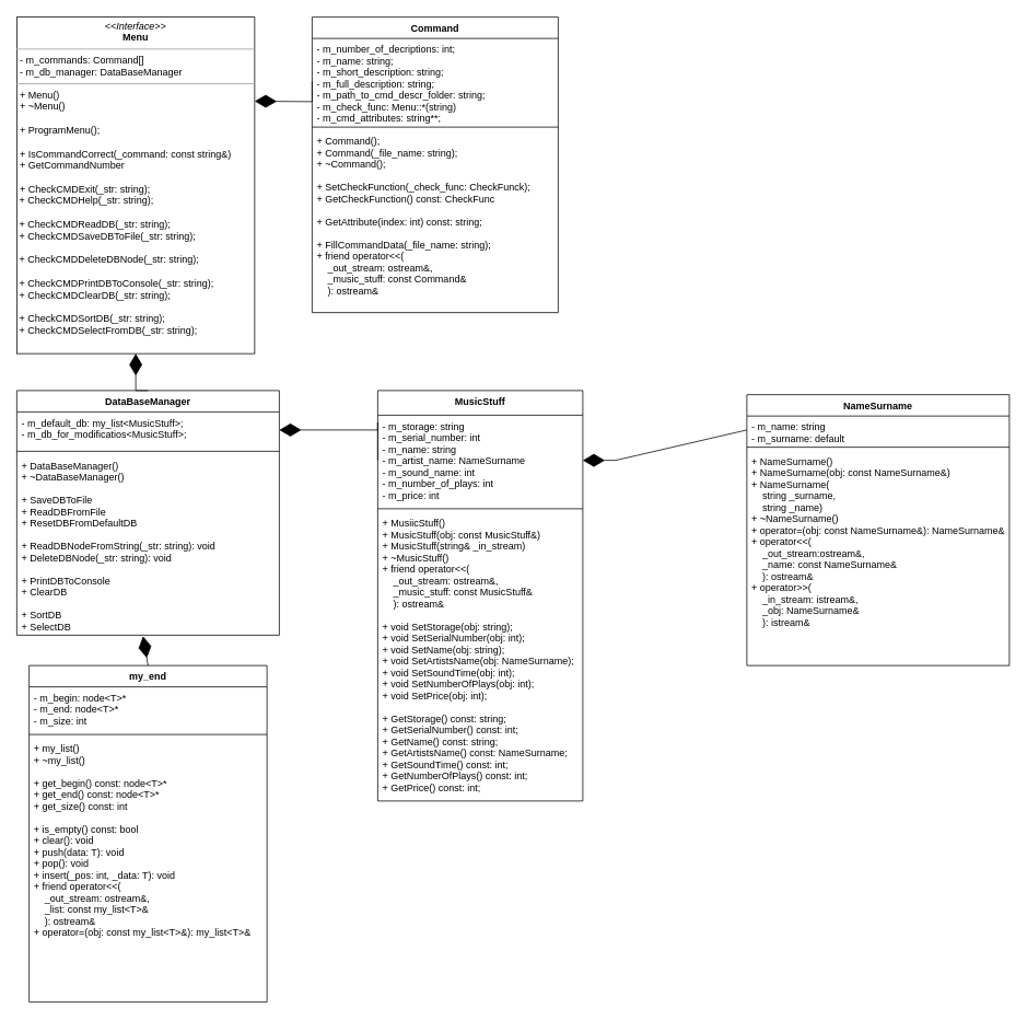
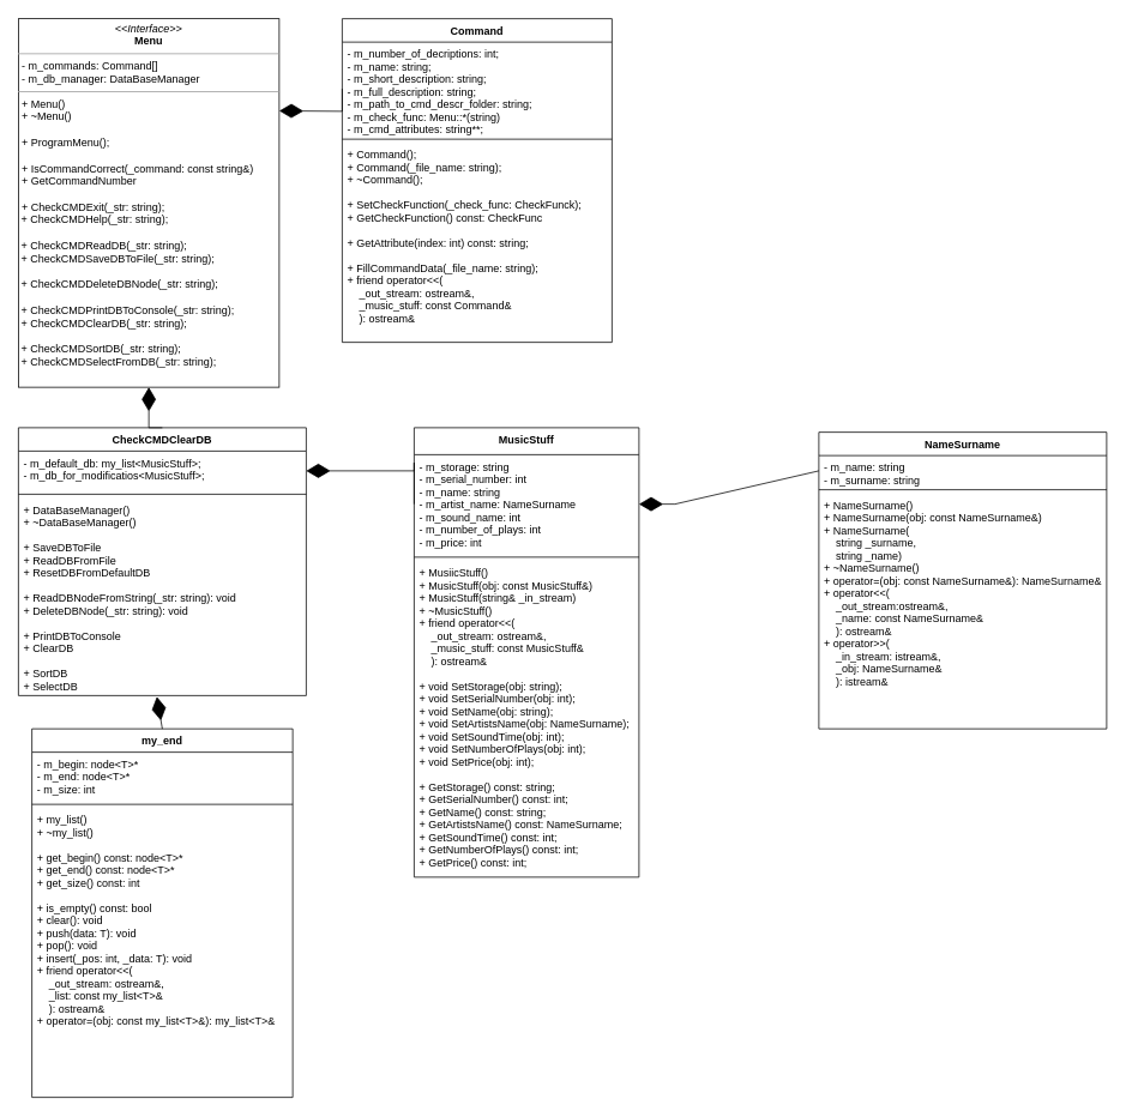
  <mxCell id="0" />
  <mxCell id="1" parent="0" />
  <mxCell id="2" value="MusicStuff" style="swimlane;fontStyle=1;align=center;verticalAlign=top;childLayout=stackLayout;horizontal=1;startSize=30;horizontalStack=0;resizeParent=1;resizeParentMax=0;resizeLast=0;collapsible=1;marginBottom=0;" parent="1" vertex="1"><mxGeometry x="460" y="475" width="250" height="500" as="geometry"><mxRectangle x="309" y="210" width="90" height="30" as="alternateBounds" /></mxGeometry></mxCell>
  <mxCell id="3" value="- m_storage: string&#10;- m_serial_number: int&#10;- m_name: string&#10;- m_artist_name: NameSurname &#10;- m_sound_name: int&#10;- m_number_of_plays: int&#10;- m_price: int&#10; " style="text;strokeColor=none;fillColor=none;align=left;verticalAlign=top;spacingLeft=4;spacingRight=4;overflow=hidden;rotatable=0;points=[[0,0.5],[1,0.5]];portConstraint=eastwest;" parent="2" vertex="1"><mxGeometry y="30" width="250" height="110" as="geometry" /></mxCell>
  <mxCell id="4" value="" style="line;strokeWidth=1;fillColor=none;align=left;verticalAlign=middle;spacingTop=-1;spacingLeft=3;spacingRight=3;rotatable=0;labelPosition=right;points=[];portConstraint=eastwest;" parent="2" vertex="1"><mxGeometry y="140" width="250" height="8" as="geometry" /></mxCell>
  <mxCell id="5" value="+ MusiicStuff()&#10;+ MusicStuff(obj: const MusicStuff&amp;)&#10;+ MusicStuff(string&amp; _in_stream)&#10;+ ~MusicStuff()&#10;+ friend operator&lt;&lt;(&#10;    _out_stream: ostream&amp;,&#10;    _music_stuff: const MusicStuff&amp; &#10;    ): ostream&amp;&#10;&#10;+ void SetStorage(obj: string);&#10;+ void SetSerialNumber(obj: int);&#10;+ void SetName(obj: string);&#10;+ void SetArtistsName(obj: NameSurname);&#10;+ void SetSoundTime(obj: int);&#10;+ void SetNumberOfPlays(obj: int);&#10;+ void SetPrice(obj: int);&#10;&#10;+ GetStorage() const: string;&#10;+ GetSerialNumber() const: int;&#10;+ GetName() const: string;&#10;+ GetArtistsName() const: NameSurname;&#10;+ GetSoundTime() const: int;&#10;+ GetNumberOfPlays() const: int;&#10;+ GetPrice() const: int;" style="text;strokeColor=none;fillColor=none;align=left;verticalAlign=top;spacingLeft=4;spacingRight=4;overflow=hidden;rotatable=0;points=[[0,0.5],[1,0.5]];portConstraint=eastwest;" parent="2" vertex="1"><mxGeometry y="148" width="250" height="352" as="geometry" /></mxCell>
  <mxCell id="6" value="NameSurname" style="swimlane;fontStyle=1;align=center;verticalAlign=top;childLayout=stackLayout;horizontal=1;startSize=26;horizontalStack=0;resizeParent=1;resizeParentMax=0;resizeLast=0;collapsible=1;marginBottom=0;" parent="1" vertex="1"><mxGeometry x="910" y="480" width="320" height="330" as="geometry" /></mxCell>
- <mxCell id="7" value="- m_name: string&#10;- m_surname: default " style="text;strokeColor=none;fillColor=none;align=left;verticalAlign=top;spacingLeft=4;spacingRight=4;overflow=hidden;rotatable=0;points=[[0,0.5],[1,0.5]];portConstraint=eastwest;" parent="6" vertex="1"><mxGeometry y="26" width="320" height="34" as="geometry" /></mxCell>
+ <mxCell id="7" value="- m_name: string&#10;- m_surname: string " style="text;strokeColor=none;fillColor=none;align=left;verticalAlign=top;spacingLeft=4;spacingRight=4;overflow=hidden;rotatable=0;points=[[0,0.5],[1,0.5]];portConstraint=eastwest;" parent="6" vertex="1"><mxGeometry y="26" width="320" height="34" as="geometry" /></mxCell>
  <mxCell id="8" value="" style="line;strokeWidth=1;fillColor=none;align=left;verticalAlign=middle;spacingTop=-1;spacingLeft=3;spacingRight=3;rotatable=0;labelPosition=right;points=[];portConstraint=eastwest;" parent="6" vertex="1"><mxGeometry y="60" width="320" height="8" as="geometry" /></mxCell>
  <mxCell id="9" value="+ NameSurname()&#10;+ NameSurname(obj: const NameSurname&amp;)&#10;+ NameSurname(&#10;    string _surname,&#10;    string _name)&#10;+ ~NameSurname()&#10;+ operator=(obj: const NameSurname&amp;): NameSurname&amp;&#10;+ operator&lt;&lt;(&#10;    _out_stream:ostream&amp;,&#10;    _name: const NameSurname&amp;&#10;    ): ostream&amp;&#10;+ operator&gt;&gt;(&#10;    _in_stream: istream&amp;,&#10;    _obj: NameSurname&amp;&#10;    ): istream&amp; &#10;" style="text;strokeColor=none;fillColor=none;align=left;verticalAlign=top;spacingLeft=4;spacingRight=4;overflow=hidden;rotatable=0;points=[[0,0.5],[1,0.5]];portConstraint=eastwest;" parent="6" vertex="1"><mxGeometry y="68" width="320" height="262" as="geometry" /></mxCell>
  <mxCell id="10" value="" style="endArrow=diamondThin;endFill=1;endSize=24;html=1;rounded=0;entryX=1;entryY=0.5;entryDx=0;entryDy=0;exitX=0;exitY=0.5;exitDx=0;exitDy=0;" parent="1" source="7" target="3" edge="1"><mxGeometry width="160" relative="1" as="geometry"><mxPoint x="710" y="620" as="sourcePoint" /><mxPoint x="870" y="620" as="targetPoint" /><Array as="points"><mxPoint x="750" y="560" /></Array></mxGeometry></mxCell>
- <mxCell id="11" value="DataBaseManager" style="swimlane;fontStyle=1;align=center;verticalAlign=top;childLayout=stackLayout;horizontal=1;startSize=26;horizontalStack=0;resizeParent=1;resizeParentMax=0;resizeLast=0;collapsible=1;marginBottom=0;" parent="1" vertex="1"><mxGeometry x="20" y="475" width="320" height="298" as="geometry" /></mxCell>
+ <mxCell id="11" value="CheckCMDClearDB" style="swimlane;fontStyle=1;align=center;verticalAlign=top;childLayout=stackLayout;horizontal=1;startSize=26;horizontalStack=0;resizeParent=1;resizeParentMax=0;resizeLast=0;collapsible=1;marginBottom=0;" parent="1" vertex="1"><mxGeometry x="20" y="475" width="320" height="298" as="geometry" /></mxCell>
  <mxCell id="12" value="- m_default_db: my_list&lt;MusicStuff&gt;;&#10;- m_db_for_modificatios&lt;MusicStuff&gt;;" style="text;strokeColor=none;fillColor=none;align=left;verticalAlign=top;spacingLeft=4;spacingRight=4;overflow=hidden;rotatable=0;points=[[0,0.5],[1,0.5]];portConstraint=eastwest;" parent="11" vertex="1"><mxGeometry y="26" width="320" height="44" as="geometry" /></mxCell>
  <mxCell id="13" value="" style="line;strokeWidth=1;fillColor=none;align=left;verticalAlign=middle;spacingTop=-1;spacingLeft=3;spacingRight=3;rotatable=0;labelPosition=right;points=[];portConstraint=eastwest;" parent="11" vertex="1"><mxGeometry y="70" width="320" height="8" as="geometry" /></mxCell>
  <mxCell id="14" value="+ DataBaseManager()&#10;+ ~DataBaseManager()&#10;&#10;+ SaveDBToFile&#10;+ ReadDBFromFile&#10;+ ResetDBFromDefaultDB&#10;&#10;+ ReadDBNodeFromString(_str: string): void&#10;+ DeleteDBNode(_str: string): void &#10;&#10;+ PrintDBToConsole&#10;+ ClearDB&#10;&#10;+ SortDB&#10;+ SelectDB" style="text;strokeColor=none;fillColor=none;align=left;verticalAlign=top;spacingLeft=4;spacingRight=4;overflow=hidden;rotatable=0;points=[[0,0.5],[1,0.5]];portConstraint=eastwest;" parent="11" vertex="1"><mxGeometry y="78" width="320" height="220" as="geometry" /></mxCell>
  <mxCell id="15" value="" style="endArrow=diamondThin;endFill=1;endSize=24;html=1;rounded=0;entryX=1;entryY=0.5;entryDx=0;entryDy=0;exitX=0;exitY=0.5;exitDx=0;exitDy=0;" parent="1" source="3" target="12" edge="1"><mxGeometry width="160" relative="1" as="geometry"><mxPoint x="760" y="528" as="sourcePoint" /><mxPoint x="680" y="570" as="targetPoint" /><Array as="points"><mxPoint x="460" y="514" /><mxPoint x="460" y="523" /></Array></mxGeometry></mxCell>
  <mxCell id="16" value="my_end" style="swimlane;fontStyle=1;align=center;verticalAlign=top;childLayout=stackLayout;horizontal=1;startSize=26;horizontalStack=0;resizeParent=1;resizeParentMax=0;resizeLast=0;collapsible=1;marginBottom=0;" parent="1" vertex="1"><mxGeometry x="35" y="810" width="290" height="410" as="geometry" /></mxCell>
  <mxCell id="17" value="- m_begin: node&lt;T&gt;*&#10;- m_end: node&lt;T&gt;*&#10;- m_size: int" style="text;strokeColor=none;fillColor=none;align=left;verticalAlign=top;spacingLeft=4;spacingRight=4;overflow=hidden;rotatable=0;points=[[0,0.5],[1,0.5]];portConstraint=eastwest;" parent="16" vertex="1"><mxGeometry y="26" width="290" height="54" as="geometry" /></mxCell>
  <mxCell id="18" value="" style="line;strokeWidth=1;fillColor=none;align=left;verticalAlign=middle;spacingTop=-1;spacingLeft=3;spacingRight=3;rotatable=0;labelPosition=right;points=[];portConstraint=eastwest;" parent="16" vertex="1"><mxGeometry y="80" width="290" height="8" as="geometry" /></mxCell>
  <mxCell id="19" value="+ my_list()&#10;+ ~my_list()&#10;&#10;+ get_begin() const: node&lt;T&gt;*&#10;+ get_end() const: node&lt;T&gt;*&#10;+ get_size() const: int&#10;&#10;+ is_empty() const: bool&#10;+ clear(): void&#10;+ push(data: T): void&#10;+ pop(): void&#10;+ insert(_pos: int, _data: T): void&#10;+ friend operator&lt;&lt;(&#10;    _out_stream: ostream&amp;,&#10;    _list: const my_list&lt;T&gt;&amp; &#10;    ): ostream&amp;&#10;+ operator=(obj: const my_list&lt;T&gt;&amp;): my_list&lt;T&gt;&amp;" style="text;strokeColor=none;fillColor=none;align=left;verticalAlign=top;spacingLeft=4;spacingRight=4;overflow=hidden;rotatable=0;points=[[0,0.5],[1,0.5]];portConstraint=eastwest;" parent="16" vertex="1"><mxGeometry y="88" width="290" height="322" as="geometry" /></mxCell>
  <mxCell id="20" value="" style="endArrow=diamondThin;endFill=1;endSize=24;html=1;rounded=0;entryX=0.481;entryY=1.006;entryDx=0;entryDy=0;exitX=0.5;exitY=0;exitDx=0;exitDy=0;entryPerimeter=0;" parent="1" source="16" target="14" edge="1"><mxGeometry width="160" relative="1" as="geometry"><mxPoint x="470" y="570" as="sourcePoint" /><mxPoint x="395" y="524" as="targetPoint" /><Array as="points" /></mxGeometry></mxCell>
  <mxCell id="21" value="&lt;p style=&quot;margin: 0px ; margin-top: 4px ; text-align: center&quot;&gt;&lt;i&gt;&amp;lt;&amp;lt;Interface&amp;gt;&amp;gt;&lt;/i&gt;&lt;br&gt;&lt;b&gt;Menu&lt;/b&gt;&lt;/p&gt;&lt;hr size=&quot;1&quot;&gt;&lt;p style=&quot;margin: 0px ; margin-left: 4px&quot;&gt;- m_commands: Command[]&lt;br&gt;- m_db_manager: DataBaseManager&lt;/p&gt;&lt;hr size=&quot;1&quot;&gt;&lt;p style=&quot;margin: 0px ; margin-left: 4px&quot;&gt;+ Menu()&lt;br&gt;+ ~Menu()&lt;/p&gt;&lt;p style=&quot;margin: 0px ; margin-left: 4px&quot;&gt;&lt;br&gt;&lt;/p&gt;&lt;p style=&quot;margin: 0px ; margin-left: 4px&quot;&gt;+ ProgramMenu();&lt;/p&gt;&lt;p style=&quot;margin: 0px ; margin-left: 4px&quot;&gt;&lt;br&gt;&lt;/p&gt;&lt;p style=&quot;margin: 0px ; margin-left: 4px&quot;&gt;+ IsCommandCorrect(_command: const string&amp;amp;)&lt;/p&gt;&lt;p style=&quot;margin: 0px ; margin-left: 4px&quot;&gt;+ GetCommandNumber&lt;/p&gt;&lt;p style=&quot;margin: 0px ; margin-left: 4px&quot;&gt;&lt;br&gt;&lt;/p&gt;&lt;p style=&quot;margin: 0px ; margin-left: 4px&quot;&gt;+ CheckCMDExit(_str: string);&lt;/p&gt;&amp;nbsp;+ CheckCMDHelp(_str: string);&lt;br&gt;&lt;br&gt;&amp;nbsp;+ CheckCMDReadDB(_str: string);&lt;br&gt;&amp;nbsp;+ CheckCMDSaveDBToFile(_str: string);&lt;br&gt;&lt;br&gt;&amp;nbsp;+ CheckCMDDeleteDBNode(_str: string);&lt;br&gt;&lt;br&gt;&amp;nbsp;+ CheckCMDPrintDBToConsole(_str: string);&lt;br&gt;&amp;nbsp;+ CheckCMDClearDB(_str: string);&lt;br&gt;&lt;br&gt;&amp;nbsp;+ CheckCMDSortDB(_str: string);&lt;br&gt;&amp;nbsp;+ CheckCMDSelectFromDB(_str: string);" style="verticalAlign=top;align=left;overflow=fill;fontSize=12;fontFamily=Helvetica;html=1;" parent="1" vertex="1"><mxGeometry x="20" y="20" width="290" height="410" as="geometry" /></mxCell>
  <mxCell id="22" value="" style="endArrow=diamondThin;endFill=1;endSize=24;html=1;rounded=0;exitX=0.5;exitY=0;exitDx=0;exitDy=0;entryX=0.5;entryY=1;entryDx=0;entryDy=0;" parent="1" source="11" target="21" edge="1"><mxGeometry width="160" relative="1" as="geometry"><mxPoint x="270" y="450" as="sourcePoint" /><mxPoint x="430" y="450" as="targetPoint" /><Array as="points"><mxPoint x="165" y="475" /></Array></mxGeometry></mxCell>
  <mxCell id="23" value="Command" style="swimlane;fontStyle=1;align=center;verticalAlign=top;childLayout=stackLayout;horizontal=1;startSize=26;horizontalStack=0;resizeParent=1;resizeParentMax=0;resizeLast=0;collapsible=1;marginBottom=0;" parent="1" vertex="1"><mxGeometry x="380" y="20" width="300" height="360" as="geometry" /></mxCell>
  <mxCell id="24" value="- m_number_of_decriptions: int;&#10;- m_name: string;&#10;- m_short_description: string;&#10;- m_full_description: string;&#10;- m_path_to_cmd_descr_folder: string;&#10;- m_check_func: Menu::*(string)&#10;- m_cmd_attributes: string**;" style="text;strokeColor=none;fillColor=none;align=left;verticalAlign=top;spacingLeft=4;spacingRight=4;overflow=hidden;rotatable=0;points=[[0,0.5],[1,0.5]];portConstraint=eastwest;fontStyle=0" parent="23" vertex="1"><mxGeometry y="26" width="300" height="104" as="geometry" /></mxCell>
  <mxCell id="25" value="" style="line;strokeWidth=1;fillColor=none;align=left;verticalAlign=middle;spacingTop=-1;spacingLeft=3;spacingRight=3;rotatable=0;labelPosition=right;points=[];portConstraint=eastwest;" parent="23" vertex="1"><mxGeometry y="130" width="300" height="8" as="geometry" /></mxCell>
  <mxCell id="26" value="+ Command();&#10;+ Command(_file_name: string);&#10;+ ~Command();&#10;&#10;+ SetCheckFunction(_check_func: CheckFunck);&#10;+ GetCheckFunction() const: CheckFunc&#10;&#10;+ GetAttribute(index: int) const: string;&#10;&#10;+ FillCommandData(_file_name: string);&#10;+ friend operator&lt;&lt;(&#10;    _out_stream: ostream&amp;,&#10;    _music_stuff: const Command&amp; &#10;    ): ostream&amp;&#10;" style="text;strokeColor=none;fillColor=none;align=left;verticalAlign=top;spacingLeft=4;spacingRight=4;overflow=hidden;rotatable=0;points=[[0,0.5],[1,0.5]];portConstraint=eastwest;" parent="23" vertex="1"><mxGeometry y="138" width="300" height="222" as="geometry" /></mxCell>
  <mxCell id="27" value="" style="endArrow=diamondThin;endFill=1;endSize=24;html=1;rounded=0;exitX=0;exitY=0.5;exitDx=0;exitDy=0;entryX=1;entryY=0.25;entryDx=0;entryDy=0;" parent="1" source="24" target="21" edge="1"><mxGeometry width="160" relative="1" as="geometry"><mxPoint x="340" y="130" as="sourcePoint" /><mxPoint x="500" y="130" as="targetPoint" /><Array as="points"><mxPoint x="380" y="123" /></Array></mxGeometry></mxCell>
